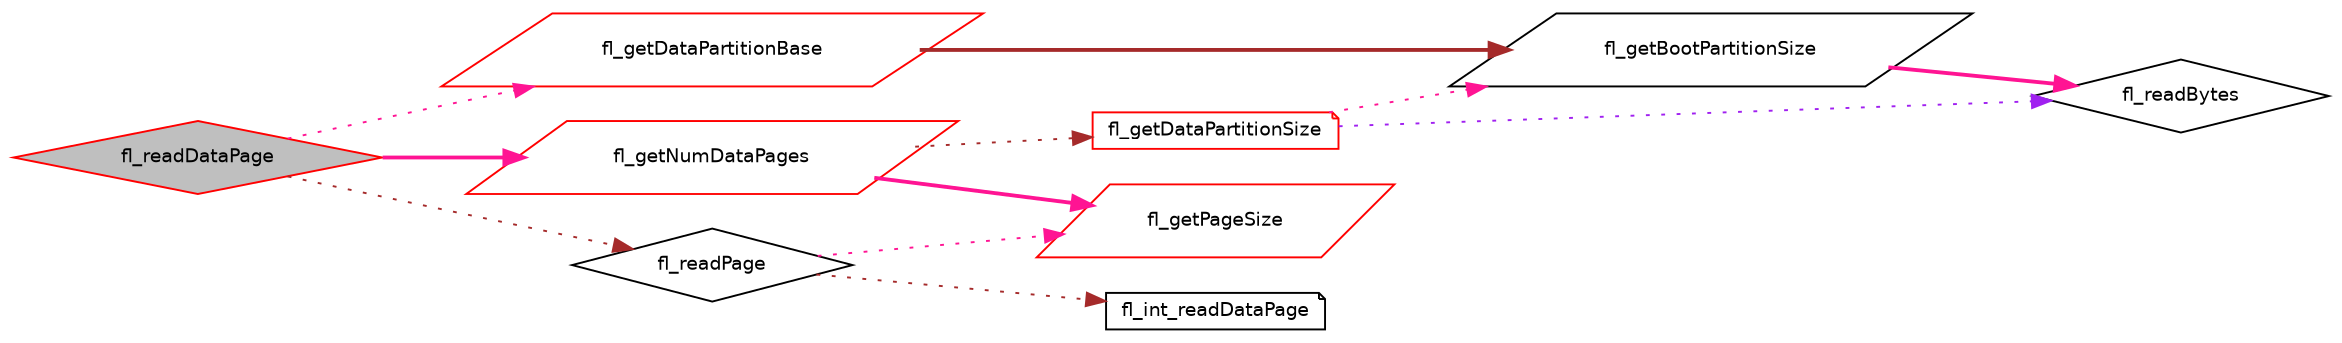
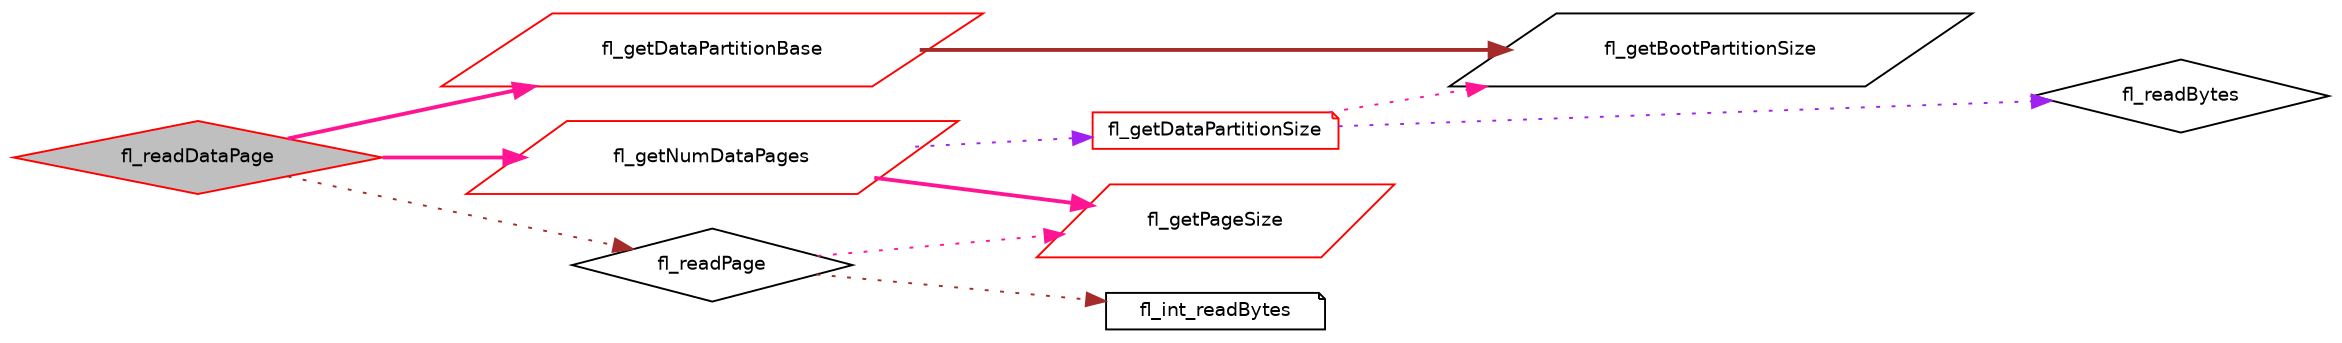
  digraph {
    rankdir=LR
    node [color=red fillcolor=white fontname=Helvetica fontsize=10 shape=parallelogram style=filled]
    edge [color=deeppink fontname=Helvetica fontsize=10 labelfontname=Helvetica labelfontsize=10 style=dotted]
    n1 [fillcolor=grey75 fontcolor=black height=0.2 label=fl_readDataPage shape=diamond width=0.4]
    n2 [height=0.2 label=fl_getDataPartitionBase width=0.4]
    n3 [height=0.2 label=fl_getNumDataPages width=0.4]
    n4 [color=black height=0.2 label=fl_readPage shape=diamond width=0.4]
    n5 [color=black height=0.2 label=fl_getBootPartitionSize width=0.4]
    n6 [height=0.2 label=fl_getPageSize width=0.4]
    n7 [height=0.2 label=fl_getDataPartitionSize shape=note width=0.4]
-   n8 [color=black height=0.2 label=fl_int_readDataPage shape=note width=0.4]
+   n8 [color=black height=0.2 label=fl_int_readBytes shape=note width=0.4]
    n9 [color=black height=0.2 label=fl_readBytes shape=diamond width=0.4]
-   n1 -> n2
+   n1 -> n2 [style=bold]
    n1 -> n3 [style=bold]
    n1 -> n4 [color=brown]
    n2 -> n5 [color=brown style=bold]
    n3 -> n6 [style=bold]
-   n3 -> n7 [color=brown]
+   n3 -> n7 [color=purple]
    n4 -> n6
    n4 -> n8 [color=brown]
-   n5 -> n9 [style=bold]
    n7 -> n5
    n7 -> n9 [color=purple]
  }
